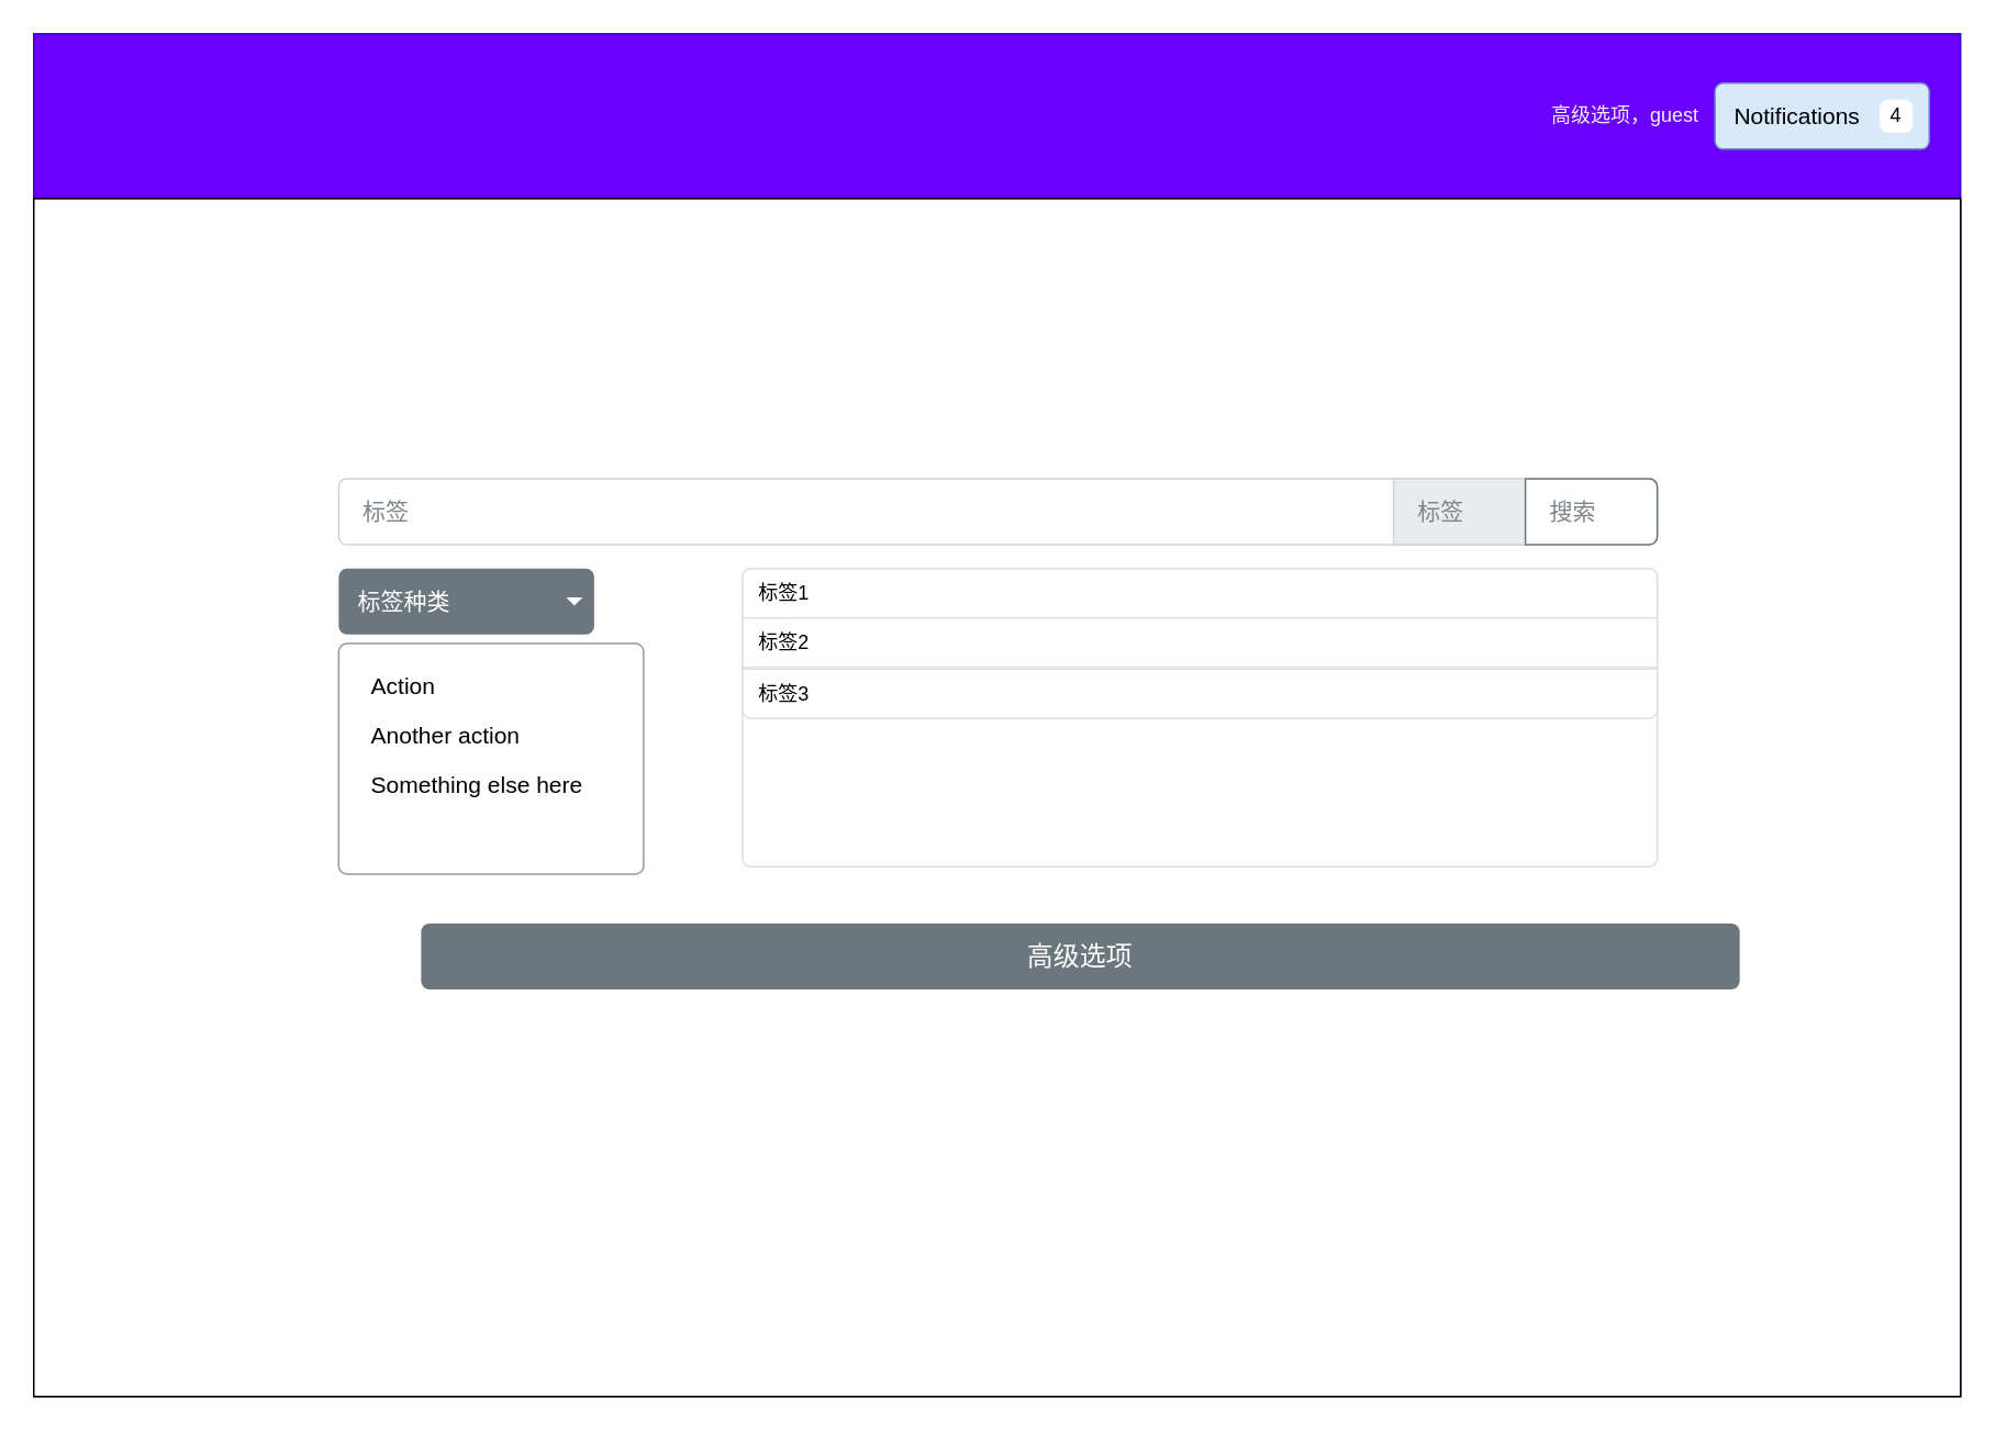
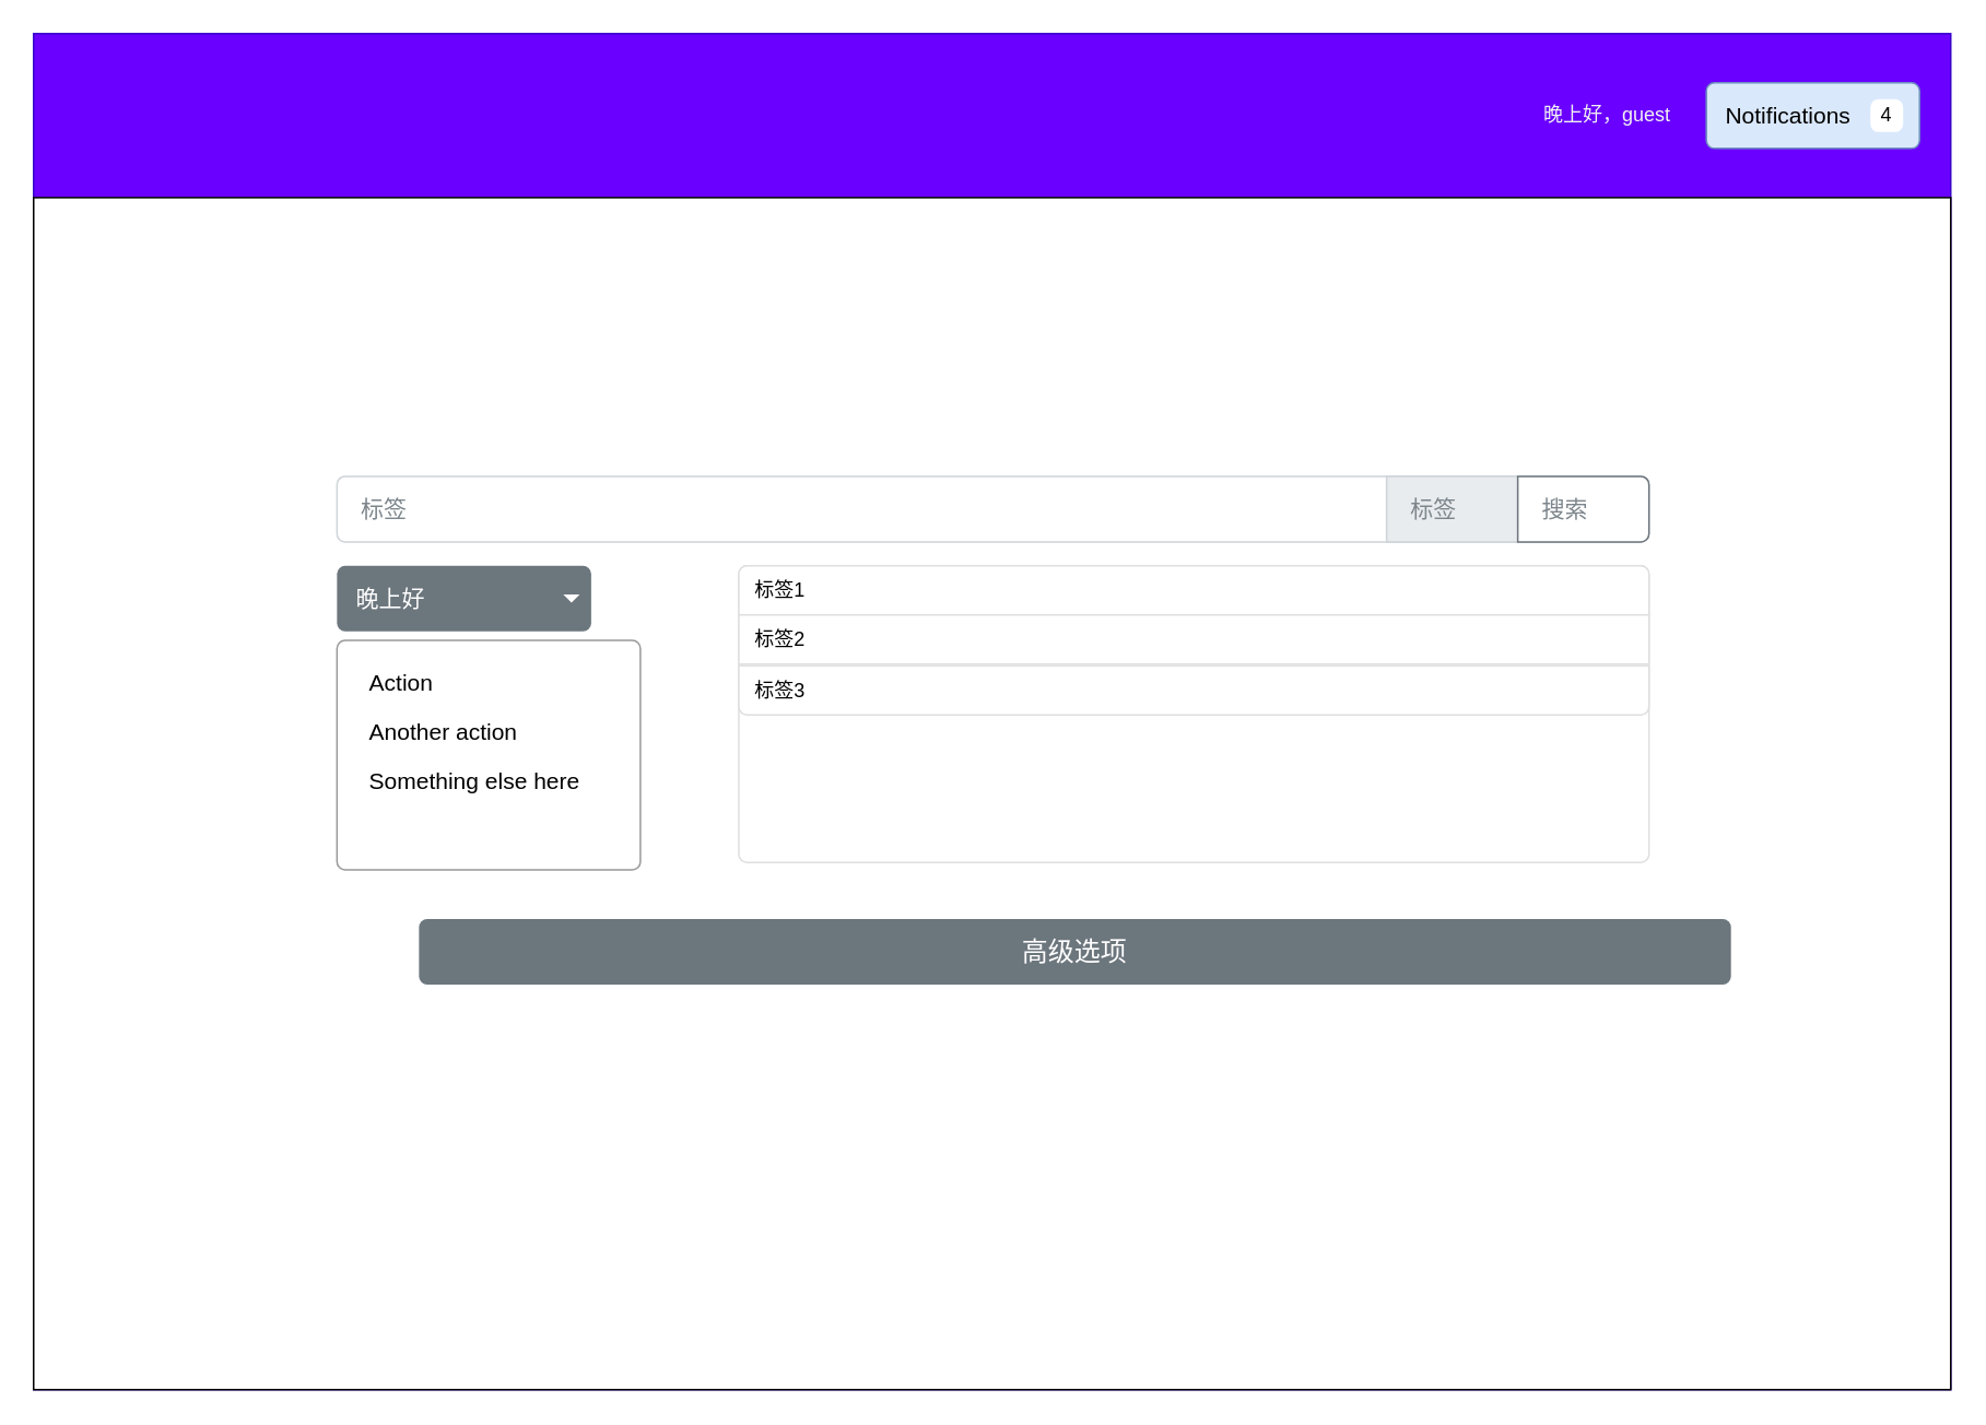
  <mxCell id="0" />
  <mxCell id="1" parent="0" />
  <mxCell id="2" value="" style="rounded=0;whiteSpace=wrap;html=1;fillColor=#6a00ff;fontColor=#ffffff;strokeColor=#3700CC;" vertex="1" parent="1"><mxGeometry width="1169" height="827" as="geometry" x="20" y="20" /></mxCell>
  <mxCell id="3" value="" style="rounded=0;whiteSpace=wrap;html=1;" vertex="1" parent="1"><mxGeometry y="120" width="1169" height="727" as="geometry" x="20" /></mxCell>
  <mxCell id="4" value="Notifications" style="html=1;shadow=0;dashed=0;shape=mxgraph.bootstrap.rrect;rSize=5;strokeWidth=1;whiteSpace=wrap;align=left;verticalAlign=middle;spacingLeft=10;fontStyle=0;fontSize=14;fillColor=#dae8fc;strokeColor=#6c8ebf;" vertex="1" parent="1"><mxGeometry x="1040" y="50" width="130" height="40" as="geometry" /></mxCell>
  <mxCell id="5" value="4" style="html=1;shadow=0;dashed=0;shape=mxgraph.bootstrap.rrect;rSize=5;strokeColor=none;strokeWidth=1;fillColor=#ffffff;fontColor=#000000;whiteSpace=wrap;align=center;verticalAlign=middle;fontSize=12;" vertex="1" parent="4"><mxGeometry x="1" y="0.5" width="20" height="20" relative="1" as="geometry"><mxPoint x="-30" y="-10" as="offset" /></mxGeometry></mxCell>
- <mxCell id="6" value="高级选项，guest" style="text;strokeColor=none;align=left;fillColor=none;html=1;verticalAlign=middle;whiteSpace=wrap;rounded=0;fontSize=12;fontColor=#F2F2F2;" vertex="1" parent="1"><mxGeometry x="939" y="55" width="250" height="30" as="geometry" /></mxCell>
+ <mxCell id="6" value="晚上好，guest" style="text;strokeColor=none;align=left;fillColor=none;html=1;verticalAlign=middle;whiteSpace=wrap;rounded=0;fontSize=12;fontColor=#F2F2F2;" vertex="1" parent="1"><mxGeometry x="939" y="55" width="250" height="30" as="geometry" /></mxCell>
  <mxCell id="7" value="标签" style="html=1;shadow=0;dashed=0;shape=mxgraph.bootstrap.rrect;rSize=5;strokeColor=#CED4DA;html=1;whiteSpace=wrap;fillColor=#FFFFFF;fontColor=#7D868C;align=left;spacing=15;fontSize=14;" vertex="1" parent="1"><mxGeometry x="205" y="290" width="800" height="40" as="geometry" /></mxCell>
  <mxCell id="8" value="标签" style="html=1;shadow=0;dashed=0;strokeColor=#CED4DA;gradientColor=inherit;fontColor=inherit;fillColor=#E9ECEF;rSize=5;perimeter=none;whiteSpace=wrap;resizeHeight=1;fontSize=14;align=left;spacing=15;" vertex="1" parent="7"><mxGeometry x="1" width="80" height="40" relative="1" as="geometry"><mxPoint x="-160" as="offset" /></mxGeometry></mxCell>
  <mxCell id="9" value="搜索" style="html=1;shadow=0;dashed=0;shape=mxgraph.bootstrap.rightButton;strokeColor=#6C757D;gradientColor=inherit;fontColor=inherit;fillColor=#ffffff;rSize=5;perimeter=none;whiteSpace=wrap;resizeHeight=1;fontSize=14;align=left;spacing=15;" vertex="1" parent="7"><mxGeometry x="1" width="80" height="40" relative="1" as="geometry"><mxPoint x="-80" as="offset" /></mxGeometry></mxCell>
  <mxCell id="10" value="" style="html=1;shadow=0;dashed=0;shape=mxgraph.bootstrap.rrect;rSize=5;strokeColor=#DFDFDF;html=1;whiteSpace=wrap;fillColor=#FFFFFF;fontColor=#000000;" vertex="1" parent="1"><mxGeometry x="450" y="344.5" width="555" height="181" as="geometry" /></mxCell>
  <mxCell id="11" value="标签1" style="strokeColor=inherit;fillColor=inherit;gradientColor=inherit;fontColor=inherit;html=1;shadow=0;dashed=0;shape=mxgraph.bootstrap.topButton;rSize=5;perimeter=none;whiteSpace=wrap;resizeWidth=1;align=left;spacing=10;" vertex="1" parent="10"><mxGeometry width="555" height="30" relative="1" as="geometry" /></mxCell>
  <mxCell id="12" value="标签2" style="strokeColor=inherit;fillColor=inherit;gradientColor=inherit;fontColor=inherit;html=1;shadow=0;dashed=0;perimeter=none;whiteSpace=wrap;resizeWidth=1;align=left;spacing=10;" vertex="1" parent="10"><mxGeometry width="555" height="30" relative="1" as="geometry"><mxPoint y="30" as="offset" /></mxGeometry></mxCell>
  <mxCell id="13" value="标签3" style="strokeColor=inherit;fillColor=inherit;gradientColor=inherit;fontColor=inherit;html=1;shadow=0;dashed=0;shape=mxgraph.bootstrap.bottomButton;rSize=5;perimeter=none;whiteSpace=wrap;resizeWidth=1;resizeHeight=0;align=left;spacing=10;" vertex="1" parent="10"><mxGeometry y="1" width="555" height="30" relative="1" as="geometry"><mxPoint y="-120" as="offset" /></mxGeometry></mxCell>
- <mxCell id="14" value="标签种类" style="html=1;shadow=0;dashed=0;shape=mxgraph.bootstrap.rrect;rSize=5;strokeColor=none;strokeWidth=1;fillColor=#6C767D;fontColor=#ffffff;whiteSpace=wrap;align=left;verticalAlign=middle;fontStyle=0;fontSize=14;spacingLeft=10;" vertex="1" parent="1"><mxGeometry x="205" y="344.5" width="155" height="40" as="geometry" /></mxCell>
+ <mxCell id="14" value="晚上好" style="html=1;shadow=0;dashed=0;shape=mxgraph.bootstrap.rrect;rSize=5;strokeColor=none;strokeWidth=1;fillColor=#6C767D;fontColor=#ffffff;whiteSpace=wrap;align=left;verticalAlign=middle;fontStyle=0;fontSize=14;spacingLeft=10;" vertex="1" parent="1"><mxGeometry x="205" y="344.5" width="155" height="40" as="geometry" /></mxCell>
  <mxCell id="15" value="" style="shape=triangle;direction=south;fillColor=#ffffff;strokeColor=none;perimeter=none;" vertex="1" parent="14"><mxGeometry x="1" y="0.5" width="10" height="5" relative="1" as="geometry"><mxPoint x="-17" y="-2.5" as="offset" /></mxGeometry></mxCell>
  <mxCell id="16" value="" style="html=1;shadow=0;dashed=0;shape=mxgraph.bootstrap.rrect;rSize=5;fillColor=#ffffff;strokeColor=#999999;" vertex="1" parent="1"><mxGeometry x="205" y="390" width="185" height="140" as="geometry" /></mxCell>
  <mxCell id="17" value="Action" style="fillColor=none;strokeColor=none;align=left;spacing=20;fontSize=14;" vertex="1" parent="16"><mxGeometry width="170" height="30" relative="1" as="geometry"><mxPoint y="10" as="offset" /></mxGeometry></mxCell>
  <mxCell id="18" value="Another action" style="fillColor=none;strokeColor=none;align=left;spacing=20;fontSize=14;" vertex="1" parent="16"><mxGeometry width="170" height="30" relative="1" as="geometry"><mxPoint y="40" as="offset" /></mxGeometry></mxCell>
  <mxCell id="19" value="Something else here" style="fillColor=none;strokeColor=none;align=left;spacing=20;fontSize=14;" vertex="1" parent="16"><mxGeometry width="170" height="30" relative="1" as="geometry"><mxPoint y="70" as="offset" /></mxGeometry></mxCell>
  <mxCell id="20" value="高级选项" style="html=1;shadow=0;dashed=0;shape=mxgraph.bootstrap.rrect;rSize=5;strokeColor=none;strokeWidth=1;fillColor=#6C767D;fontColor=#FFFFFF;whiteSpace=wrap;align=center;verticalAlign=middle;spacingLeft=0;fontStyle=0;fontSize=16;spacing=5;" vertex="1" parent="1"><mxGeometry x="255" y="560" width="800" height="40" as="geometry" /></mxCell>
